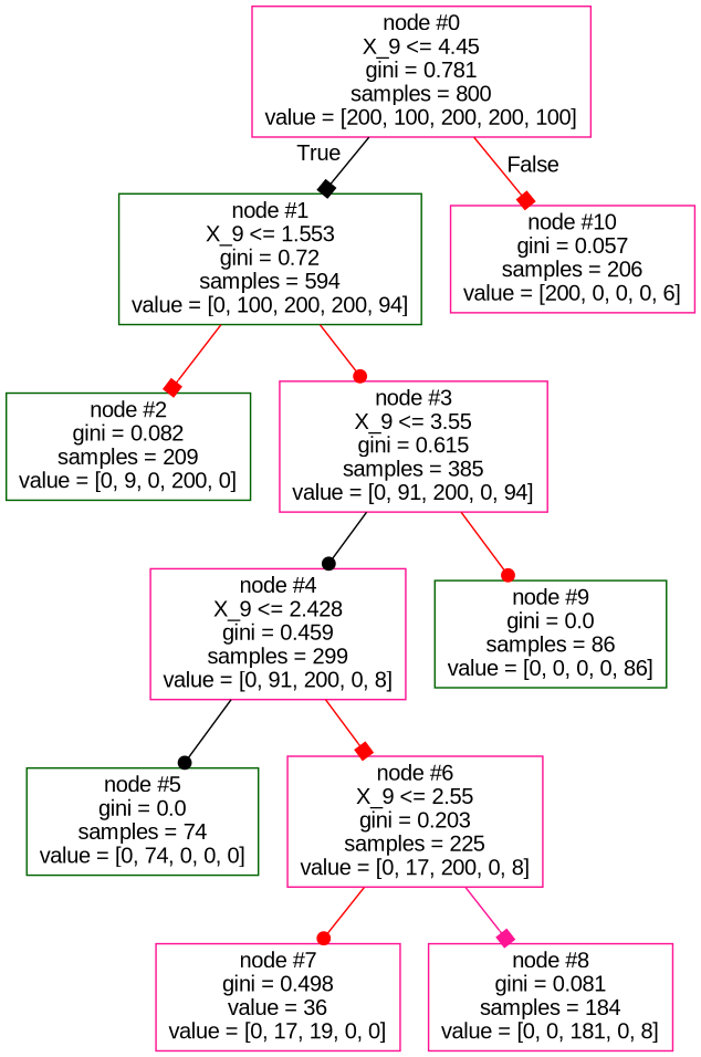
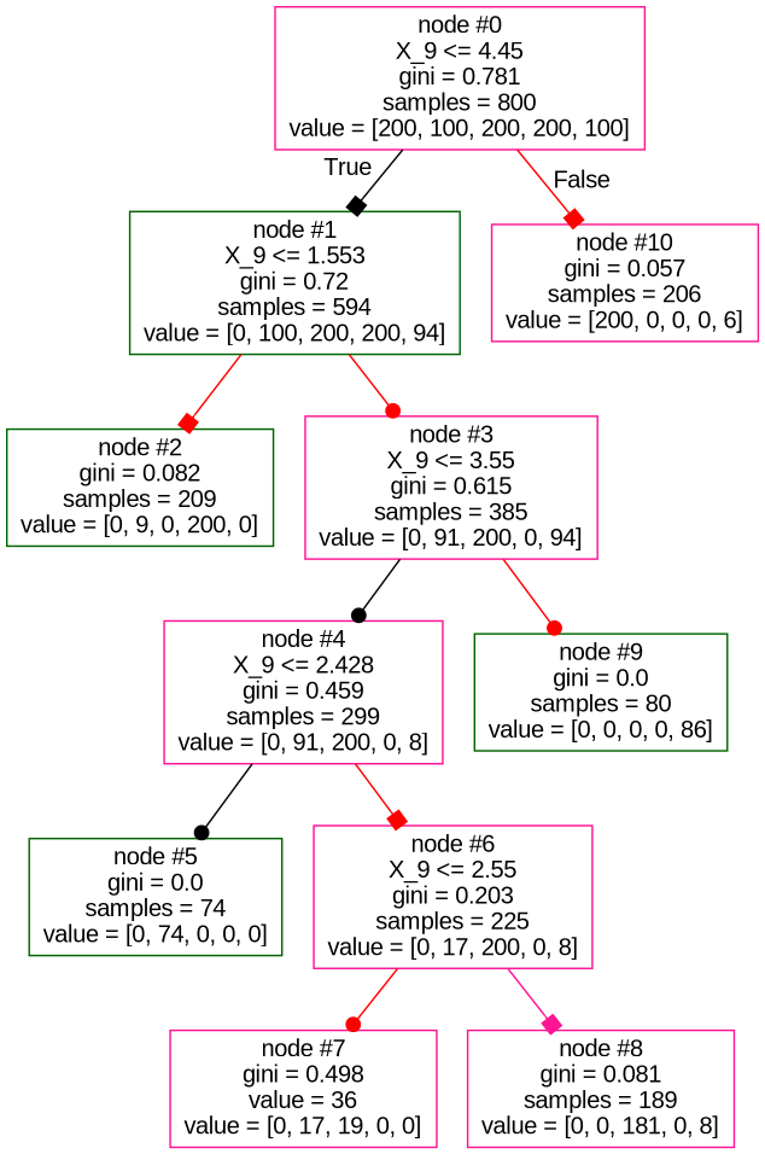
  digraph {
    fontname="Liberation Sans"
    node [color=deeppink fontname="Liberation Sans" shape=box]
    edge [arrowhead=box color=red fontname="Liberation Sans"]
    n1 [label="node #0\nX_9 <= 4.45\ngini = 0.781\nsamples = 800\nvalue = [200, 100, 200, 200, 100]"]
    n2 [color=darkgreen label="node #1\nX_9 <= 1.553\ngini = 0.72\nsamples = 594\nvalue = [0, 100, 200, 200, 94]"]
    n3 [label="node #10\ngini = 0.057\nsamples = 206\nvalue = [200, 0, 0, 0, 6]"]
    n4 [color=darkgreen label="node #2\ngini = 0.082\nsamples = 209\nvalue = [0, 9, 0, 200, 0]"]
    n5 [label="node #3\nX_9 <= 3.55\ngini = 0.615\nsamples = 385\nvalue = [0, 91, 200, 0, 94]"]
    n6 [label="node #4\nX_9 <= 2.428\ngini = 0.459\nsamples = 299\nvalue = [0, 91, 200, 0, 8]"]
-   n7 [color=darkgreen label="node #9\ngini = 0.0\nsamples = 86\nvalue = [0, 0, 0, 0, 86]"]
+   n7 [color=darkgreen label="node #9\ngini = 0.0\nsamples = 80\nvalue = [0, 0, 0, 0, 86]"]
    n8 [color=darkgreen label="node #5\ngini = 0.0\nsamples = 74\nvalue = [0, 74, 0, 0, 0]"]
    n9 [label="node #6\nX_9 <= 2.55\ngini = 0.203\nsamples = 225\nvalue = [0, 17, 200, 0, 8]"]
    n10 [label="node #7\ngini = 0.498\nvalue = 36\nvalue = [0, 17, 19, 0, 0]"]
-   n11 [label="node #8\ngini = 0.081\nsamples = 184\nvalue = [0, 0, 181, 0, 8]"]
+   n11 [label="node #8\ngini = 0.081\nsamples = 189\nvalue = [0, 0, 181, 0, 8]"]
    n1 -> n2 [color=black headlabel=True labelangle=45 labeldistance=2.5]
    n1 -> n3 [headlabel=False labelangle=-45 labeldistance=2.5]
    n2 -> n4
    n2 -> n5 [arrowhead=dot]
    n5 -> n6 [arrowhead=dot color=black]
    n5 -> n7 [arrowhead=dot]
    n6 -> n8 [arrowhead=dot color=black]
    n6 -> n9
    n9 -> n10 [arrowhead=dot]
    n9 -> n11 [color=deeppink]
  }
